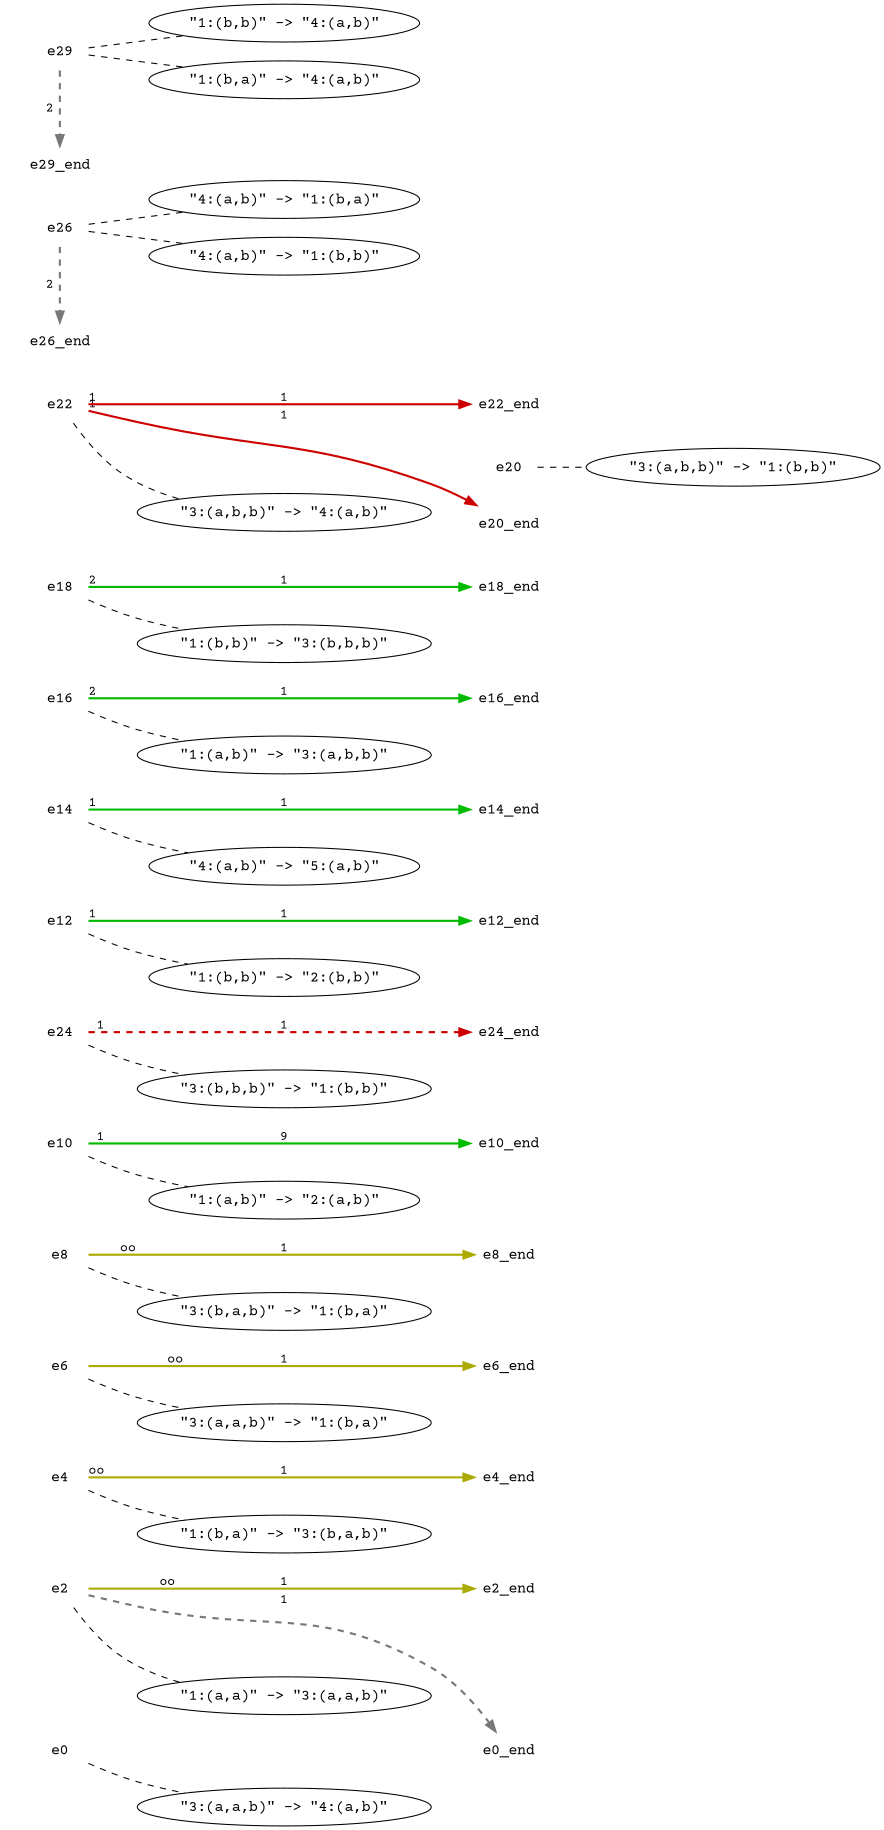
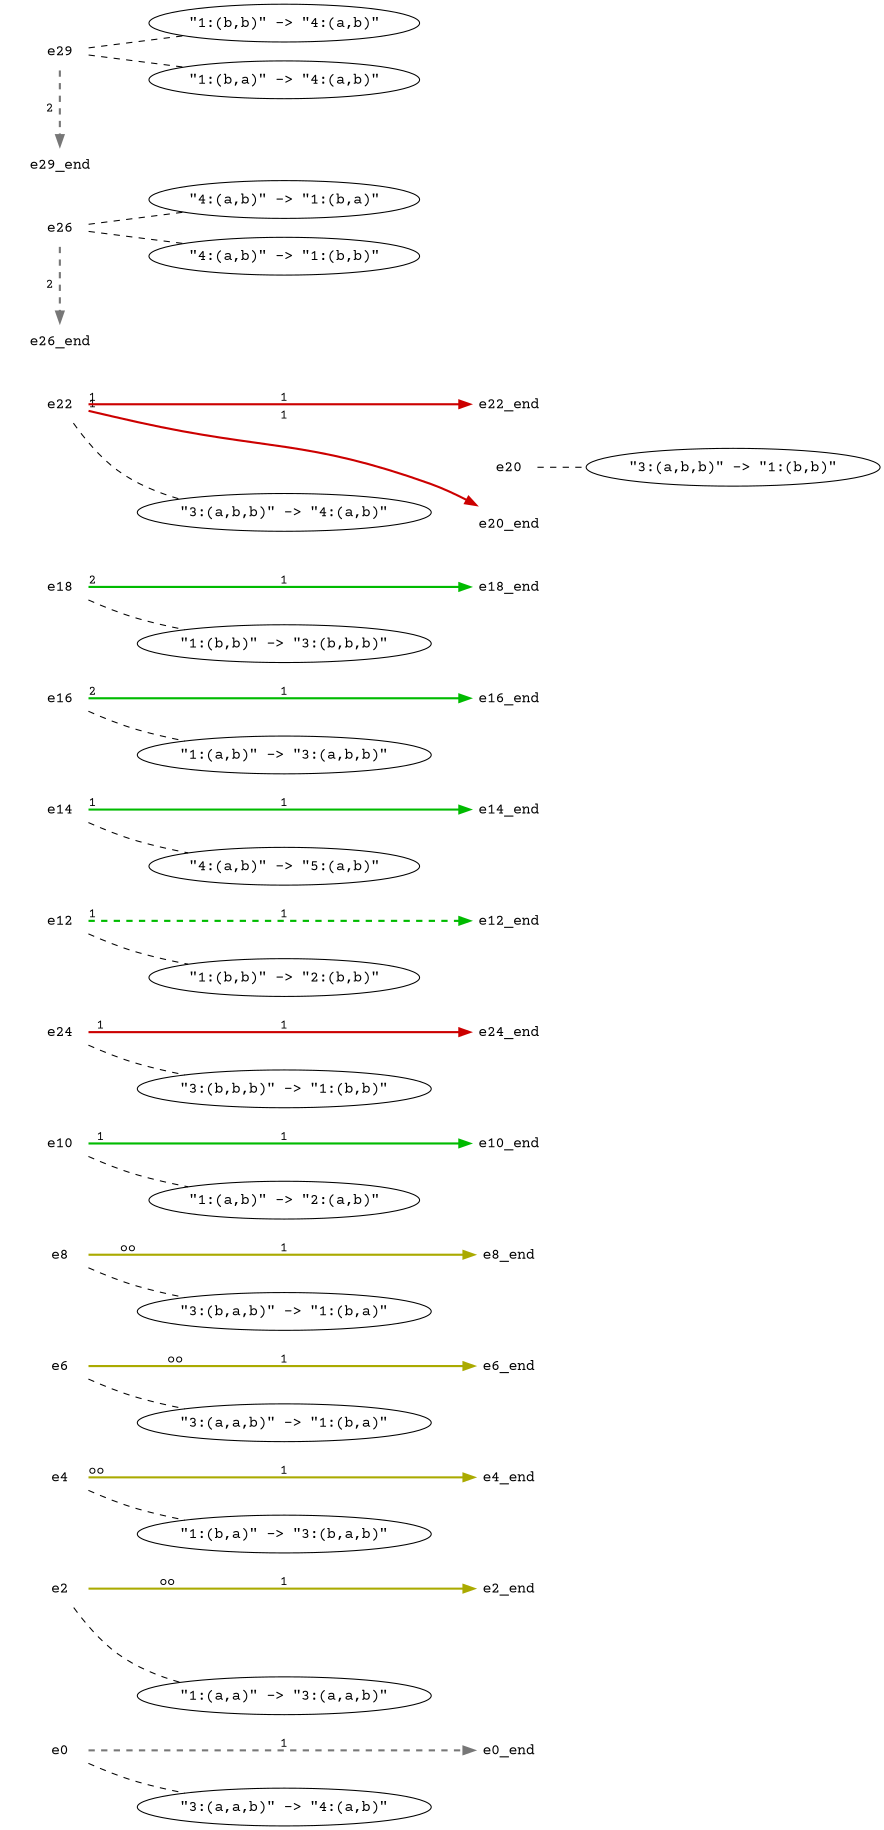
  digraph {
    fontname="Courier Prime"
    rankdir=LR
    node [fontname="Courier Prime" shape=none]
    edge [fontname="Courier Prime" dir=none style=dashed]
    e2
    e2_end
    e0
    e0_end
    e4
    e4_end
    e6
    e6_end
    e8
    e8_end
    e10
    e10_end
    e24
    e24_end
    e12
    e12_end
    e14
    e14_end
    e16
    e16_end
    e18
    e18_end
    e20
    e20_end
    e22
    e22_end
    e26
    e26_end
    e29
    e29_end
    n31 [label="\"1:(a,a)\" -> \"3:(a,a,b)\"" shape=""]
    n32 [label="\"3:(a,a,b)\" -> \"4:(a,b)\"" shape=""]
    n33 [label="\"1:(b,a)\" -> \"3:(b,a,b)\"" shape=""]
    n34 [label="\"3:(a,a,b)\" -> \"1:(b,a)\"" shape=""]
    n35 [label="\"3:(b,a,b)\" -> \"1:(b,a)\"" shape=""]
    n36 [label="\"1:(a,b)\" -> \"2:(a,b)\"" shape=""]
    n37 [label="\"3:(b,b,b)\" -> \"1:(b,b)\"" shape=""]
    n38 [label="\"1:(b,b)\" -> \"2:(b,b)\"" shape=""]
    n39 [label="\"4:(a,b)\" -> \"5:(a,b)\"" shape=""]
    n40 [label="\"1:(a,b)\" -> \"3:(a,b,b)\"" shape=""]
    n41 [label="\"1:(b,b)\" -> \"3:(b,b,b)\"" shape=""]
    n42 [label="\"3:(a,b,b)\" -> \"1:(b,b)\"" shape=""]
    n43 [label="\"3:(a,b,b)\" -> \"4:(a,b)\"" shape=""]
    n44 [label="\"4:(a,b)\" -> \"1:(b,a)\"" shape=""]
    n45 [label="\"4:(a,b)\" -> \"1:(b,b)\"" shape=""]
    n46 [label="\"1:(b,b)\" -> \"4:(a,b)\"" shape=""]
    n47 [label="\"1:(b,a)\" -> \"4:(a,b)\"" shape=""]
    subgraph cluster_1 {
      color=transparent
      style=filled
      e2
      e2_end
    }
    subgraph cluster_2 {
      color=transparent
      style=filled
      e0
      e0_end
    }
    subgraph cluster_3 {
      color=transparent
      style=filled
      e4
      e4_end
    }
    subgraph cluster_4 {
      color=transparent
      style=filled
      e6
      e6_end
    }
    subgraph cluster_5 {
      color=transparent
      style=filled
      e8
      e8_end
    }
    subgraph cluster_6 {
      color=transparent
      style=filled
      e10
      e10_end
    }
    subgraph cluster_7 {
      color=transparent
      style=filled
      e24
      e24_end
    }
    subgraph cluster_8 {
      color=transparent
      style=filled
      e12
      e12_end
    }
    subgraph cluster_9 {
      color=transparent
      style=filled
      e14
      e14_end
    }
    subgraph cluster_10 {
      color=transparent
      style=filled
      e16
      e16_end
    }
    subgraph cluster_11 {
      color=transparent
      style=filled
      e18
      e18_end
    }
    subgraph cluster_12 {
      color=transparent
      style=filled
      e20
      e20_end
    }
    subgraph cluster_13 {
      color=transparent
      style=filled
      e22
      e22_end
    }
    subgraph cluster_14 {
      color=transparent
      style=filled
      e26
      e26_end
    }
    subgraph cluster_15 {
      color=transparent
      style=filled
      e29
      e29_end
    }
    e2 -> e2_end [color="#AAAA00" fontsize=12 label=1 minlen=2 pensize=5 penwidth=2 taillabel="         oo" dir="" style=""]
    e2 -> n31
-   e2 -> e0_end [color="#777777" constraint=true fontsize=12 label=1 minlen=2 pensize=5 penwidth=2 dir=""]
+   e0 -> e0_end [color="#777777" constraint=true fontsize=12 label=1 minlen=2 pensize=5 penwidth=2 dir=""]
    e0 -> n32
    e4 -> e4_end [color="#AAAA00" fontsize=12 label=1 minlen=2 pensize=5 penwidth=2 taillabel="oo   " dir="" style=""]
    e4 -> n33
    e6 -> e6_end [color="#AAAA00" fontsize=12 label=1 minlen=2 pensize=5 penwidth=2 taillabel="          oo" dir="" style=""]
    e6 -> n34
    e8 -> e8_end [color="#AAAA00" fontsize=12 label=1 minlen=2 pensize=5 penwidth=2 taillabel="    oo" dir="" style=""]
    e8 -> n35
-   e10 -> e10_end [color="#00BB00" fontsize=12 label=9 minlen=2 pensize=5 penwidth=2 taillabel=" 1  " dir="" style=""]
+   e10 -> e10_end [color="#00BB00" fontsize=12 label=1 minlen=2 pensize=5 penwidth=2 taillabel=" 1  " dir="" style=""]
    e10 -> n36
-   e24 -> e24_end [color="#CC0000" fontsize=12 label=1 minlen=2 pensize=5 penwidth=2 taillabel=" 1" dir=""]
+   e24 -> e24_end [color="#CC0000" fontsize=12 label=1 minlen=2 pensize=5 penwidth=2 taillabel=" 1" dir="" style=""]
    e24 -> n37
-   e12 -> e12_end [color="#00BB00" fontsize=12 label=1 minlen=2 pensize=5 penwidth=2 taillabel="1   " dir="" style=""]
+   e12 -> e12_end [color="#00BB00" fontsize=12 label=1 minlen=2 pensize=5 penwidth=2 taillabel="1   " dir=""]
    e12 -> n38
    e14 -> e14_end [color="#00BB00" fontsize=12 label=1 minlen=2 pensize=5 penwidth=2 taillabel="1  " dir="" style=""]
    e14 -> n39
    e16 -> e16_end [color="#00BB00" fontsize=12 label=1 minlen=2 pensize=5 penwidth=2 taillabel="2 " dir="" style=""]
    e16 -> n40
    e18 -> e18_end [color="#00BB00" fontsize=12 label=1 minlen=2 pensize=5 penwidth=2 taillabel=2 dir="" style=""]
    e18 -> n41
    e20 -> n42
    e22 -> e20_end [color="#CC0000" fontsize=12 label=1 minlen=2 pensize=5 penwidth=2 taillabel="1 " dir="" style=""]
    e22 -> e22_end [color="#CC0000" fontsize=12 label=1 minlen=2 pensize=5 penwidth=2 taillabel=1 dir="" style=""]
    e22 -> n43
    e26 -> e26_end [color="#777777" constraint=false fontsize=12 label=2 minlen=2 pensize=5 penwidth=2 dir=""]
    e26 -> n44
    e26 -> n45
    e29 -> e29_end [color="#777777" constraint=false fontsize=12 label=2 minlen=2 pensize=5 penwidth=2 dir=""]
    e29 -> n46
    e29 -> n47
  }
